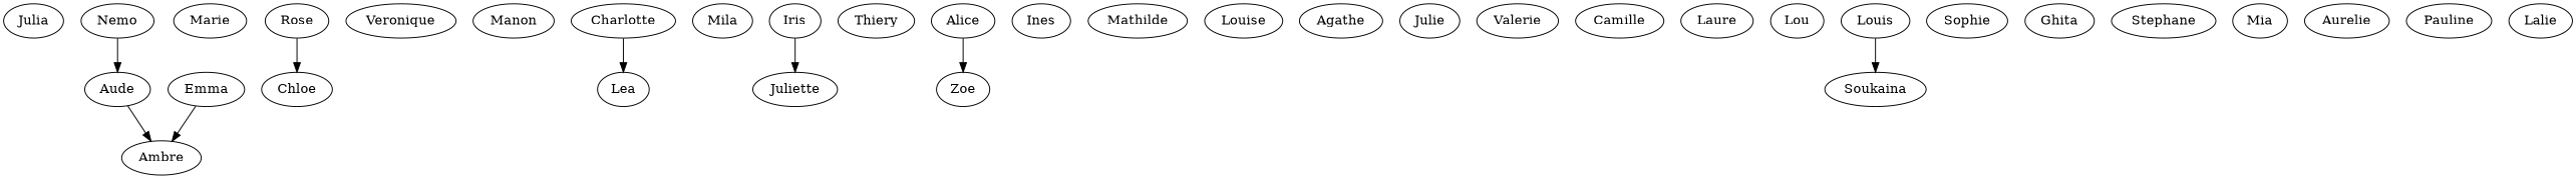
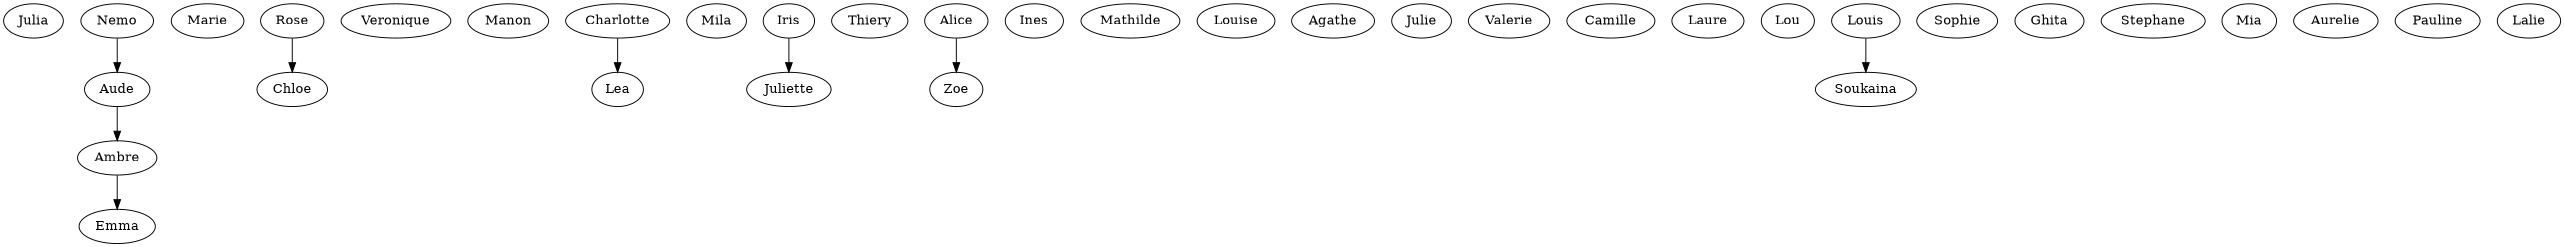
  strict digraph {
    Julia
    Nemo
    Aude
    Ambre
    Marie
    Rose
    Chloe
    Veronique
    Manon
    Charlotte
    Lea
    Mila
    Iris
    Juliette
    Thiery
    Alice
    Zoe
    Ines
    Mathilde
    Louise
    Agathe
    Julie
    Valerie
    Camille
    Laure
    Lou
    Louis
    Soukaina
    Sophie
    Ghita
    Stephane
    Mia
    Aurelie
    Emma
    Pauline
    Lalie
    Nemo -> Aude
    Aude -> Ambre
    Rose -> Chloe
    Charlotte -> Lea
    Iris -> Juliette
    Alice -> Zoe
    Louis -> Soukaina
-   Emma -> Ambre
+   Ambre -> Emma
  }
